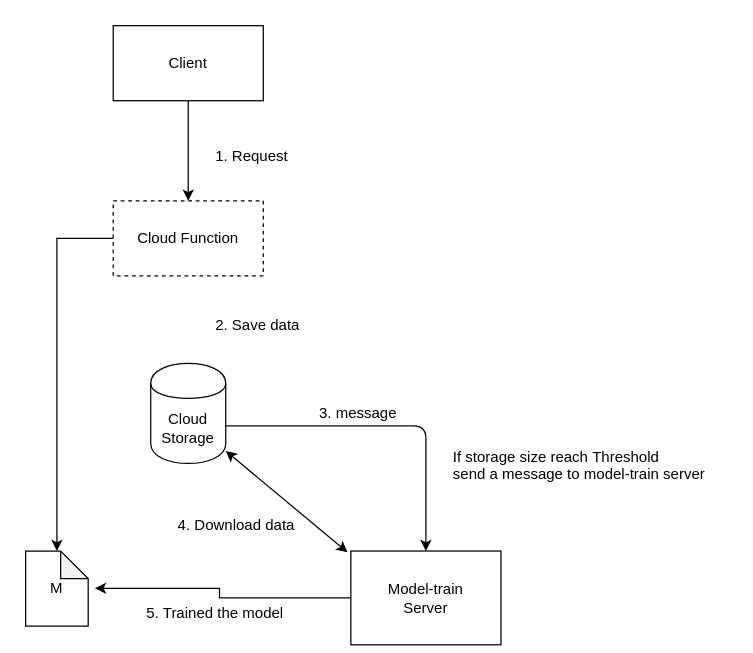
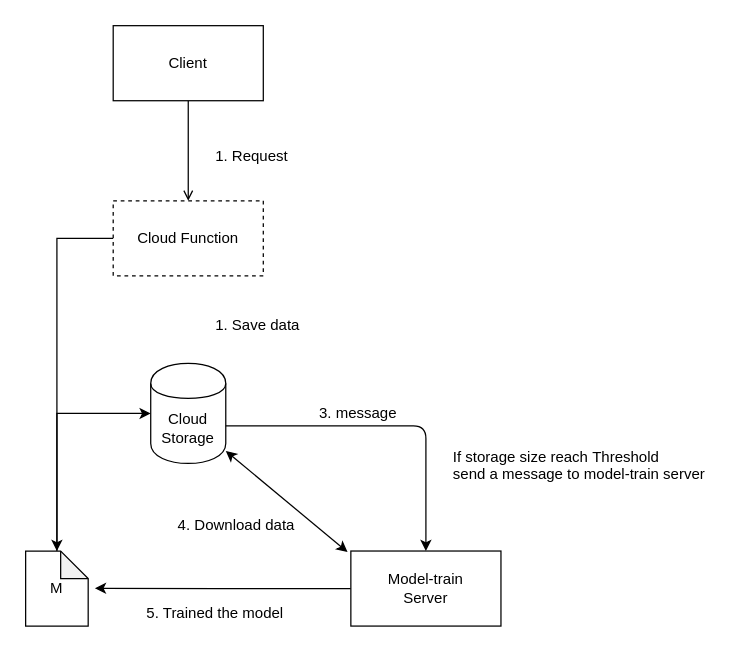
  <mxCell id="0" />
  <mxCell id="1" parent="0" />
- <mxCell id="2" style="edgeStyle=orthogonalEdgeStyle;rounded=0;orthogonalLoop=1;jettySize=auto;html=1;" edge="1" parent="1" source="3" target="5"><mxGeometry relative="1" as="geometry" /></mxCell>
+ <mxCell id="2" style="edgeStyle=orthogonalEdgeStyle;rounded=0;orthogonalLoop=1;jettySize=auto;html=1;endArrow=open;" edge="1" parent="1" source="3" target="5"><mxGeometry relative="1" as="geometry" /></mxCell>
  <mxCell id="3" value="Client" style="rounded=0;whiteSpace=wrap;html=1;" vertex="1" parent="1"><mxGeometry x="90" y="20" width="120" height="60" as="geometry" /></mxCell>
  <mxCell id="4" style="edgeStyle=orthogonalEdgeStyle;rounded=0;orthogonalLoop=1;jettySize=auto;html=1;" edge="1" parent="1" source="5" target="17"><mxGeometry relative="1" as="geometry" /></mxCell>
  <mxCell id="5" value="Cloud Function" style="rounded=0;whiteSpace=wrap;html=1;dashed=1;" vertex="1" parent="1"><mxGeometry x="90" y="160" width="120" height="60" as="geometry" /></mxCell>
  <mxCell id="6" value="1. Request" style="text;html=1;resizable=0;points=[];autosize=1;align=left;verticalAlign=top;spacingTop=-4;" vertex="1" parent="1"><mxGeometry x="170" y="115" width="70" height="10" as="geometry" /></mxCell>
  <mxCell id="7" value="Cloud&lt;br&gt;Storage" style="shape=cylinder;whiteSpace=wrap;html=1;boundedLbl=1;backgroundOutline=1;" vertex="1" parent="1"><mxGeometry x="120" y="290" width="60" height="80" as="geometry" /></mxCell>
- <mxCell id="8" value="2. Save data" style="text;html=1;resizable=0;points=[];autosize=1;align=left;verticalAlign=top;spacingTop=-4;" vertex="1" parent="1"><mxGeometry x="170" y="250" width="80" height="10" as="geometry" /></mxCell>
+ <mxCell id="8" value="1. Save data" style="text;html=1;resizable=0;points=[];autosize=1;align=left;verticalAlign=top;spacingTop=-4;" vertex="1" parent="1"><mxGeometry x="170" y="250" width="80" height="10" as="geometry" /></mxCell>
  <mxCell id="9" style="edgeStyle=orthogonalEdgeStyle;rounded=0;orthogonalLoop=1;jettySize=auto;html=1;entryX=1.107;entryY=0.497;entryDx=0;entryDy=0;entryPerimeter=0;" edge="1" parent="1" source="10" target="17"><mxGeometry relative="1" as="geometry" /></mxCell>
- <mxCell id="10" value="Model-train&lt;br&gt;Server&lt;br&gt;" style="rounded=0;whiteSpace=wrap;html=1;" vertex="1" parent="1"><mxGeometry x="280" y="440" width="120" height="75" as="geometry" /></mxCell>
+ <mxCell id="10" value="Model-train&lt;br&gt;Server&lt;br&gt;" style="rounded=0;whiteSpace=wrap;html=1;" vertex="1" parent="1"><mxGeometry x="280" y="440" width="120" height="60" as="geometry" /></mxCell>
  <mxCell id="11" value="" style="endArrow=classic;html=1;" edge="1" parent="1" target="10"><mxGeometry width="50" height="50" relative="1" as="geometry"><mxPoint x="180" y="340" as="sourcePoint" /><mxPoint x="450" y="340" as="targetPoint" /><Array as="points"><mxPoint x="340" y="340" /></Array></mxGeometry></mxCell>
  <mxCell id="12" value="If storage size reach&amp;nbsp;Threshold&lt;br&gt;send a message to model-train server" style="text;html=1;resizable=0;points=[];autosize=1;align=left;verticalAlign=top;spacingTop=-4;" vertex="1" parent="1"><mxGeometry x="360" y="355" width="220" height="30" as="geometry" /></mxCell>
  <mxCell id="13" value="3. message" style="text;html=1;resizable=0;points=[];autosize=1;align=left;verticalAlign=top;spacingTop=-4;" vertex="1" parent="1"><mxGeometry x="253" y="320" width="80" height="10" as="geometry" /></mxCell>
  <mxCell id="14" value="" style="endArrow=classic;startArrow=classic;html=1;exitX=-0.022;exitY=0.014;exitDx=0;exitDy=0;exitPerimeter=0;" edge="1" parent="1" source="10"><mxGeometry width="50" height="50" relative="1" as="geometry"><mxPoint x="130" y="410" as="sourcePoint" /><mxPoint x="180" y="360" as="targetPoint" /></mxGeometry></mxCell>
  <mxCell id="15" value="4. Download data" style="text;html=1;resizable=0;points=[];autosize=1;align=left;verticalAlign=top;spacingTop=-4;" vertex="1" parent="1"><mxGeometry x="140" y="410" width="110" height="10" as="geometry" /></mxCell>
+ <mxCell id="16" style="edgeStyle=orthogonalEdgeStyle;rounded=0;orthogonalLoop=1;jettySize=auto;html=1;entryX=0;entryY=0.5;entryDx=0;entryDy=0;" edge="1" parent="1" source="17" target="7"><mxGeometry relative="1" as="geometry"><mxPoint x="45" y="290" as="targetPoint" /><Array as="points"><mxPoint x="45" y="330" /></Array></mxGeometry></mxCell>
  <mxCell id="17" value="M" style="shape=note;whiteSpace=wrap;html=1;backgroundOutline=1;darkOpacity=0.05;size=22;" vertex="1" parent="1"><mxGeometry x="20" y="440" width="50" height="60" as="geometry" /></mxCell>
  <mxCell id="18" value="5. Trained the model" style="text;html=1;resizable=0;points=[];autosize=1;align=left;verticalAlign=top;spacingTop=-4;" vertex="1" parent="1"><mxGeometry x="115" y="480" width="120" height="10" as="geometry" /></mxCell>
